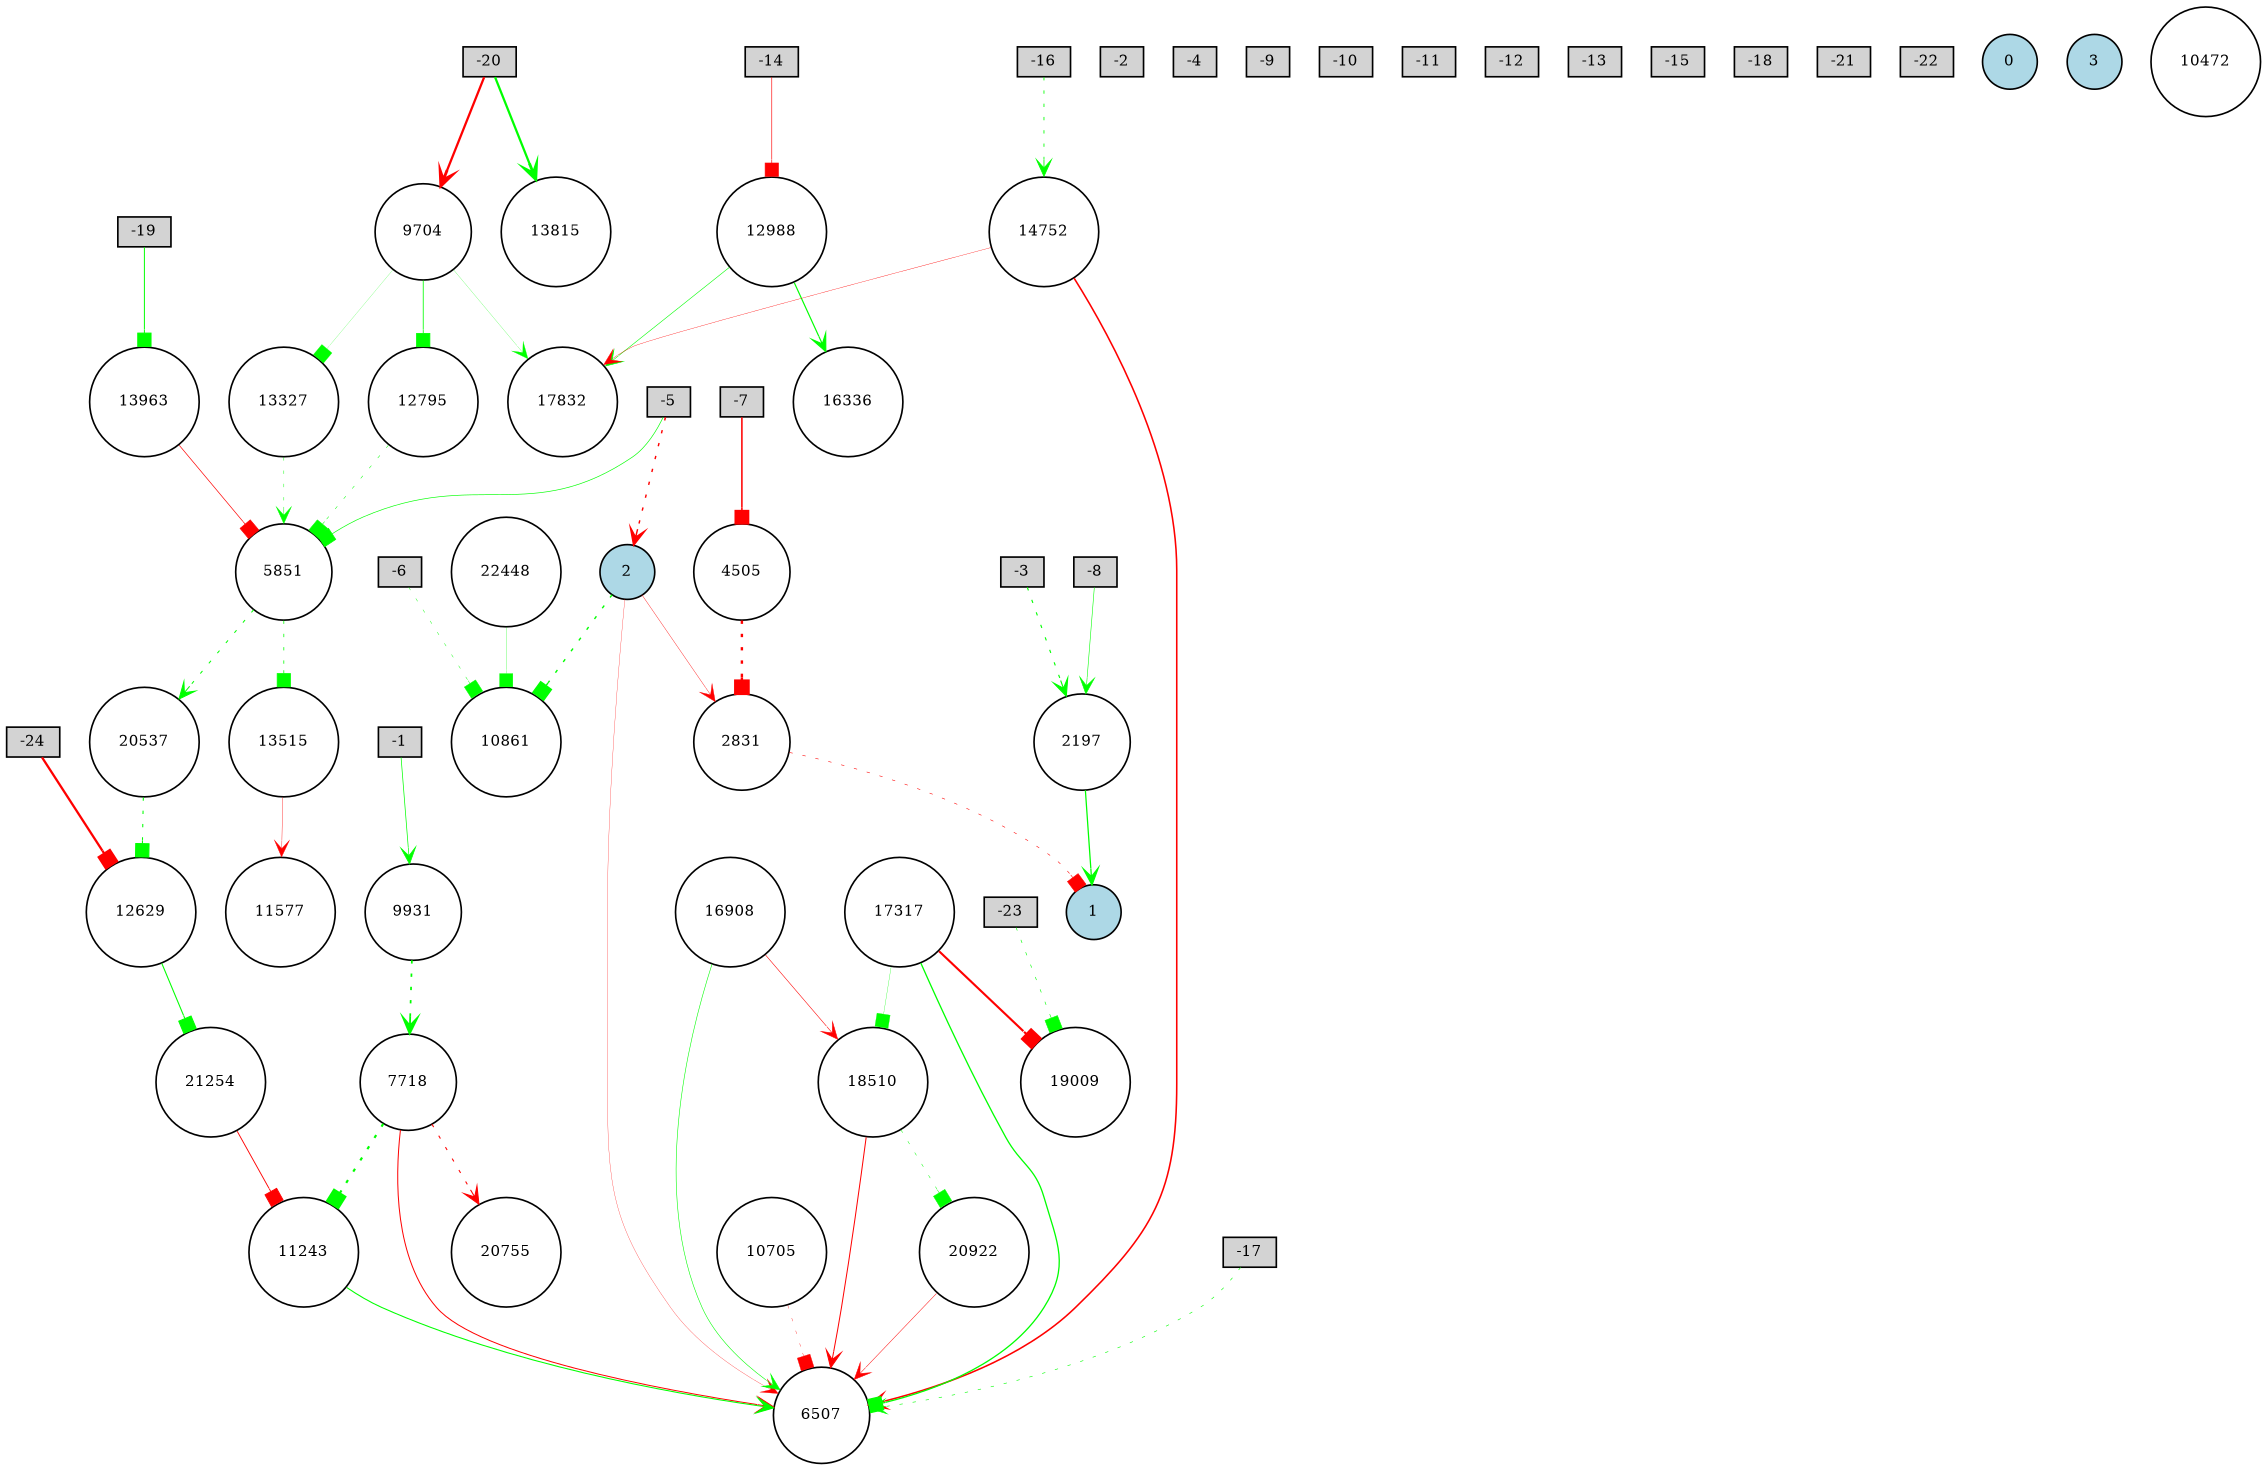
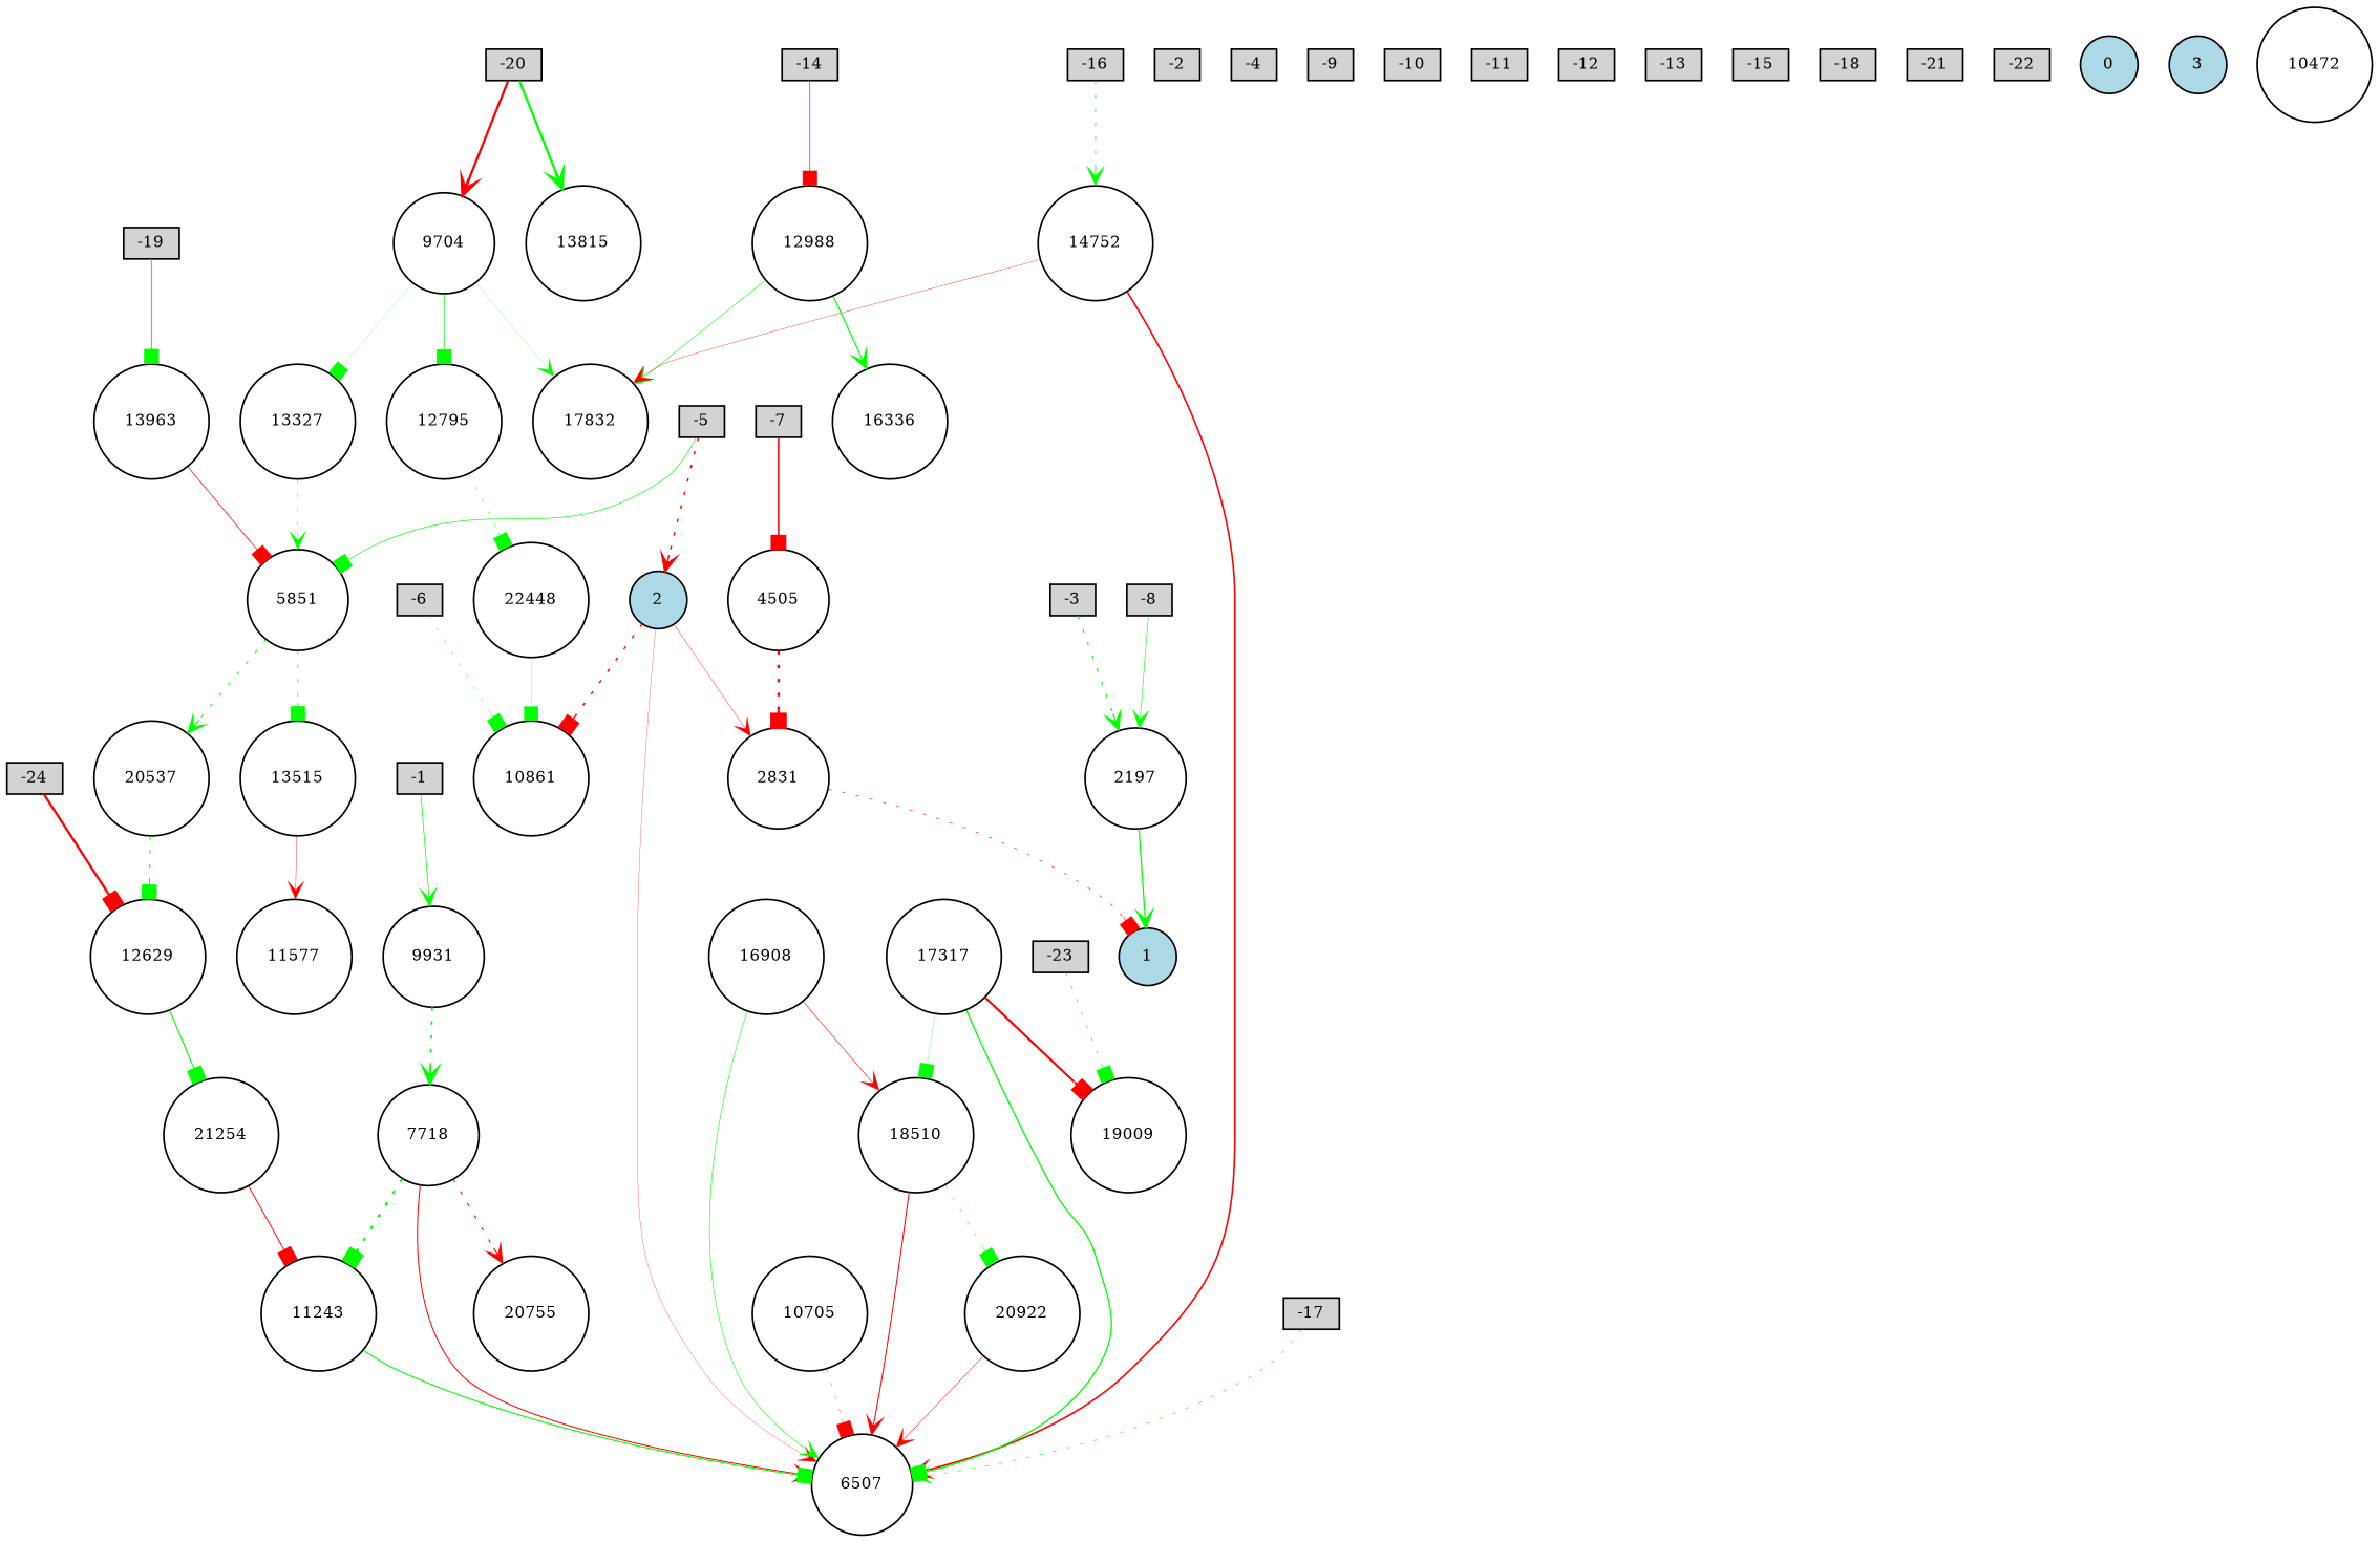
  digraph {
    node [fillcolor=white fontsize=9 shape=circle style=filled]
    edge [arrowhead=vee color=green style=bold]
    -1 [fillcolor=lightgray height=0.2 shape=box width=0.2]
    9931 [height=0.2 width=0.2]
    7718 [height=0.2 width=0.2]
    -2 [fillcolor=lightgray height=0.2 shape=box width=0.2]
    -3 [fillcolor=lightgray height=0.2 shape=box width=0.2]
    2197 [height=0.2 width=0.2]
    1 [fillcolor=lightblue height=0.2 width=0.2]
    -4 [fillcolor=lightgray height=0.2 shape=box width=0.2]
    -5 [fillcolor=lightgray height=0.2 shape=box width=0.2]
    2 [fillcolor=lightblue height=0.2 width=0.2]
    5851 [height=0.2 width=0.2]
    10861 [height=0.2 width=0.2]
    6507 [height=0.2 width=0.2]
    2831 [height=0.2 width=0.2]
    20537 [height=0.2 width=0.2]
    13515 [height=0.2 width=0.2]
    -6 [fillcolor=lightgray height=0.2 shape=box width=0.2]
    -7 [fillcolor=lightgray height=0.2 shape=box width=0.2]
    4505 [height=0.2 width=0.2]
    -8 [fillcolor=lightgray height=0.2 shape=box width=0.2]
    -9 [fillcolor=lightgray height=0.2 shape=box width=0.2]
    -10 [fillcolor=lightgray height=0.2 shape=box width=0.2]
    -11 [fillcolor=lightgray height=0.2 shape=box width=0.2]
    -12 [fillcolor=lightgray height=0.2 shape=box width=0.2]
    -13 [fillcolor=lightgray height=0.2 shape=box width=0.2]
    -14 [fillcolor=lightgray height=0.2 shape=box width=0.2]
    12988 [height=0.2 width=0.2]
    17832 [height=0.2 width=0.2]
    16336 [height=0.2 width=0.2]
    -15 [fillcolor=lightgray height=0.2 shape=box width=0.2]
    -16 [fillcolor=lightgray height=0.2 shape=box width=0.2]
    14752 [height=0.2 width=0.2]
    -17 [fillcolor=lightgray height=0.2 shape=box width=0.2]
    -18 [fillcolor=lightgray height=0.2 shape=box width=0.2]
    -19 [fillcolor=lightgray height=0.2 shape=box width=0.2]
    13963 [height=0.2 width=0.2]
    -20 [fillcolor=lightgray height=0.2 shape=box width=0.2]
    9704 [height=0.2 width=0.2]
    13815 [height=0.2 width=0.2]
    13327 [height=0.2 width=0.2]
    12795 [height=0.2 width=0.2]
    -21 [fillcolor=lightgray height=0.2 shape=box width=0.2]
    -22 [fillcolor=lightgray height=0.2 shape=box width=0.2]
    -23 [fillcolor=lightgray height=0.2 shape=box width=0.2]
    19009 [height=0.2 width=0.2]
    -24 [fillcolor=lightgray height=0.2 shape=box width=0.2]
    12629 [height=0.2 width=0.2]
    21254 [height=0.2 width=0.2]
    0 [fillcolor=lightblue height=0.2 width=0.2]
    3 [fillcolor=lightblue height=0.2 width=0.2]
    11243 [height=0.2 width=0.2]
    16908 [height=0.2 width=0.2]
    18510 [height=0.2 width=0.2]
    20922 [height=0.2 width=0.2]
    20755 [height=0.2 width=0.2]
    17317 [height=0.2 width=0.2]
    22448 [height=0.2 width=0.2]
    11577 [height=0.2 width=0.2]
    10705 [height=0.2 width=0.2]
    10472 [height=0.2 width=0.2]
    -1 -> 9931 [penwidth=0.43122402750013944]
    9931 -> 7718 [penwidth=1.0415899667246764 style=dotted]
    7718 -> 6507 [color=red penwidth=0.603305167417643]
    7718 -> 11243 [arrowhead=box penwidth=1.3006185074997736 style=dotted]
    7718 -> 20755 [color=red penwidth=0.6411435974197827 style=dotted]
    -3 -> 2197 [penwidth=0.6684627216253128 style=dotted]
    2197 -> 1 [penwidth=0.7530417640540945 style=solid]
    -5 -> 2 [color=red penwidth=0.8617360008854575 style=dotted]
    -5 -> 5851 [arrowhead=box penwidth=0.39503456163748063 style=solid]
-   2 -> 10861 [arrowhead=box penwidth=0.8451466199474059 style=dotted]
+   2 -> 10861 [arrowhead=box color=red penwidth=0.8451466199474059 style=dotted]
    2 -> 6507 [color=red penwidth=0.16356114245457049 style=solid]
    2 -> 2831 [color=red penwidth=0.227654881051563]
    5851 -> 20537 [penwidth=0.5983582357275108 style=dotted]
    5851 -> 13515 [arrowhead=box penwidth=0.4553420012832827 style=dotted]
    2831 -> 1 [arrowhead=box color=red penwidth=0.33785129076655696 style=dotted]
    20537 -> 12629 [arrowhead=box penwidth=0.6299500354624005 style=dotted]
    13515 -> 11577 [color=red penwidth=0.22588340781020952]
    -6 -> 10861 [arrowhead=box penwidth=0.2593735400591415 style=dotted]
    -7 -> 4505 [arrowhead=box color=red penwidth=0.9332905347529105]
    4505 -> 2831 [arrowhead=box color=red penwidth=1.440917213498072 style=dotted]
    -8 -> 2197 [penwidth=0.33959969739751733 style=solid]
    -14 -> 12988 [arrowhead=box color=red penwidth=0.38568924115674563]
    12988 -> 17832 [penwidth=0.34711317195572056 style=solid]
    12988 -> 16336 [penwidth=0.7103711539236371]
    -16 -> 14752 [penwidth=0.5024192322449509 style=dotted]
    14752 -> 6507 [color=red penwidth=0.9493711906881268]
    14752 -> 17832 [color=red penwidth=0.207747257282774 style=solid]
    -17 -> 6507 [penwidth=0.35769186179289314 style=dotted]
    -19 -> 13963 [arrowhead=box penwidth=0.5947383195531417 style=solid]
    13963 -> 5851 [arrowhead=box color=red penwidth=0.40872353484985935]
    -20 -> 9704 [color=red penwidth=1.358821399733202]
    -20 -> 13815 [penwidth=1.3515642439144586]
    9704 -> 17832 [penwidth=0.1259598926472802 style=solid]
    9704 -> 13327 [arrowhead=box penwidth=0.11348779625733996]
    9704 -> 12795 [arrowhead=box penwidth=0.4873441075247228 style=solid]
    13327 -> 5851 [penwidth=0.27337507979590636 style=dotted]
-   12795 -> 5851 [arrowhead=box penwidth=0.30000000000000004 style=dotted]
+   12795 -> 22448 [arrowhead=box penwidth=0.30000000000000004 style=dotted]
    -23 -> 19009 [arrowhead=box penwidth=0.35809176916795515 style=dotted]
    -24 -> 12629 [arrowhead=box color=red penwidth=1.3734909254753918]
    12629 -> 21254 [arrowhead=box penwidth=0.6495604798471254 style=solid]
    21254 -> 11243 [arrowhead=box color=red penwidth=0.5491704116216524]
-   11243 -> 6507 [penwidth=0.642429594737606 style=solid]
+   11243 -> 6507 [arrowhead=box penwidth=0.642429594737606 style=solid]
    16908 -> 6507 [penwidth=0.34276633206641927]
    16908 -> 18510 [color=red penwidth=0.33693830857283436 style=solid]
    18510 -> 6507 [color=red penwidth=0.6070060304424475]
    18510 -> 20922 [arrowhead=box penwidth=0.2864157405182908 style=dotted]
    20922 -> 6507 [color=red penwidth=0.28935169435305363 style=solid]
    17317 -> 6507 [arrowhead=box penwidth=0.7810024554535187 style=solid]
    17317 -> 19009 [arrowhead=box color=red penwidth=1.2723739311776914]
    17317 -> 18510 [arrowhead=box penwidth=0.17796579844892496]
    22448 -> 10861 [arrowhead=box penwidth=0.16881906970123]
    10705 -> 6507 [arrowhead=box color=red penwidth=0.20440637686837393 style=dotted]
  }
